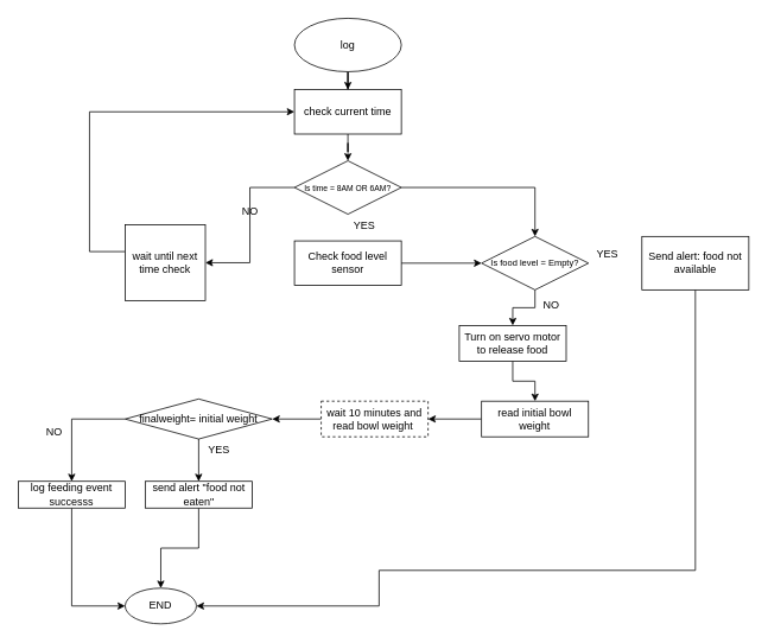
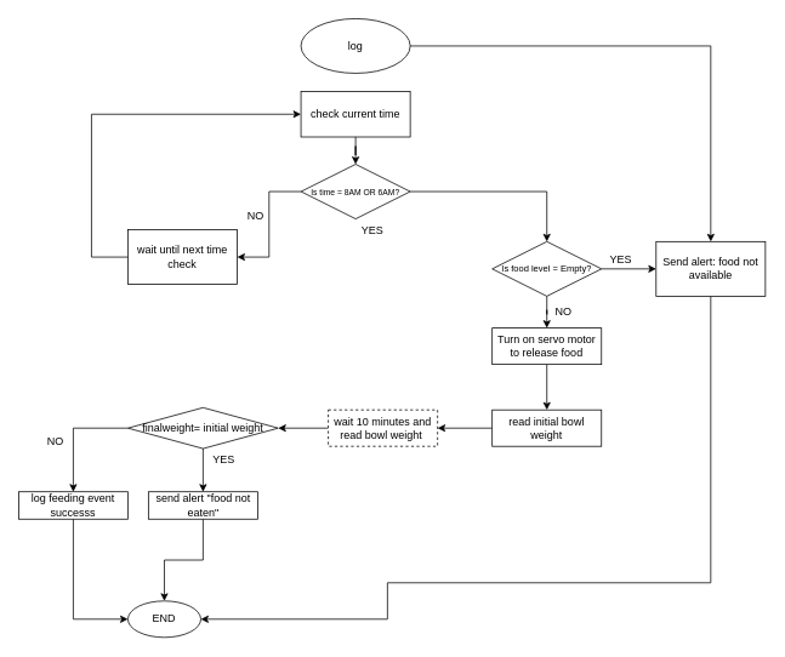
  <mxCell id="0" />
  <mxCell id="1" parent="0" />
- <mxCell id="2" style="edgeStyle=orthogonalEdgeStyle;rounded=0;orthogonalLoop=1;jettySize=auto;html=1;entryX=0.5;entryY=0;entryDx=0;entryDy=0;" edge="1" parent="1" source="3" target="5"><mxGeometry relative="1" as="geometry" /></mxCell>
+ <mxCell id="2" style="edgeStyle=orthogonalEdgeStyle;rounded=0;orthogonalLoop=1;jettySize=auto;html=1;" edge="1" parent="1" source="3" target="17"><mxGeometry relative="1" as="geometry" /></mxCell>
  <mxCell id="3" value="log" style="ellipse;whiteSpace=wrap;html=1;" vertex="1" parent="1"><mxGeometry x="330" y="20" width="120" height="60" as="geometry" /></mxCell>
  <mxCell id="4" style="edgeStyle=orthogonalEdgeStyle;rounded=0;orthogonalLoop=1;jettySize=auto;html=1;entryX=0.5;entryY=0;entryDx=0;entryDy=0;" edge="1" parent="1" source="5" target="8"><mxGeometry relative="1" as="geometry" /></mxCell>
  <mxCell id="5" value="check current time" style="rounded=0;whiteSpace=wrap;html=1;" vertex="1" parent="1"><mxGeometry x="330" y="100" width="120" height="50" as="geometry" /></mxCell>
  <mxCell id="6" style="edgeStyle=orthogonalEdgeStyle;rounded=0;orthogonalLoop=1;jettySize=auto;html=1;" edge="1" parent="1" source="8" target="13"><mxGeometry relative="1" as="geometry" /></mxCell>
  <mxCell id="7" style="edgeStyle=orthogonalEdgeStyle;rounded=0;orthogonalLoop=1;jettySize=auto;html=1;entryX=1;entryY=0.5;entryDx=0;entryDy=0;" edge="1" parent="1" source="8" target="37"><mxGeometry relative="1" as="geometry" /></mxCell>
  <mxCell id="8" value="&lt;font style=&quot;font-size: 9px;&quot;&gt;Is time = 8AM OR 6AM?&lt;/font&gt;" style="rhombus;whiteSpace=wrap;html=1;" vertex="1" parent="1"><mxGeometry x="330" y="180" width="120" height="60" as="geometry" /></mxCell>
- <mxCell id="9" style="edgeStyle=orthogonalEdgeStyle;rounded=0;orthogonalLoop=1;jettySize=auto;html=1;entryX=0;entryY=0.5;entryDx=0;entryDy=0;" edge="1" parent="1" source="10" target="13"><mxGeometry relative="1" as="geometry" /></mxCell>
- <mxCell id="10" value="Check food level sensor" style="rounded=0;whiteSpace=wrap;html=1;" vertex="1" parent="1"><mxGeometry x="330" y="270" width="120" height="50" as="geometry" /></mxCell>
  <mxCell id="11" value="" style="edgeStyle=orthogonalEdgeStyle;rounded=0;orthogonalLoop=1;jettySize=auto;html=1;" edge="1" parent="1" source="13" target="15"><mxGeometry relative="1" as="geometry" /></mxCell>
+ <mxCell id="12" value="" style="edgeStyle=orthogonalEdgeStyle;rounded=0;orthogonalLoop=1;jettySize=auto;html=1;" edge="1" parent="1" source="13" target="17"><mxGeometry relative="1" as="geometry" /></mxCell>
  <mxCell id="13" value="&lt;font size=&quot;1&quot;&gt;Is food level = Empty?&lt;/font&gt;" style="rhombus;whiteSpace=wrap;html=1;" vertex="1" parent="1"><mxGeometry x="540" y="265" width="120" height="60" as="geometry" /></mxCell>
  <mxCell id="14" value="" style="edgeStyle=orthogonalEdgeStyle;rounded=0;orthogonalLoop=1;jettySize=auto;html=1;" edge="1" parent="1" source="15" target="19"><mxGeometry relative="1" as="geometry" /></mxCell>
- <mxCell id="15" value="Turn on servo motor to release food" style="whiteSpace=wrap;html=1;" vertex="1" parent="1"><mxGeometry x="515" y="365" width="120" height="40" as="geometry" /></mxCell>
+ <mxCell id="15" value="Turn on servo motor to release food" style="whiteSpace=wrap;html=1;" vertex="1" parent="1"><mxGeometry x="540" y="360" width="120" height="40" as="geometry" /></mxCell>
  <mxCell id="16" style="edgeStyle=orthogonalEdgeStyle;rounded=0;orthogonalLoop=1;jettySize=auto;html=1;entryX=1;entryY=0.5;entryDx=0;entryDy=0;" edge="1" parent="1" source="17" target="22"><mxGeometry relative="1" as="geometry"><Array as="points"><mxPoint x="780" y="640" /><mxPoint x="425" y="640" /></Array></mxGeometry></mxCell>
  <mxCell id="17" value="Send alert: food not available" style="whiteSpace=wrap;html=1;" vertex="1" parent="1"><mxGeometry x="720" y="265" width="120" height="60" as="geometry" /></mxCell>
  <mxCell id="18" value="" style="edgeStyle=orthogonalEdgeStyle;rounded=0;orthogonalLoop=1;jettySize=auto;html=1;" edge="1" parent="1" source="19" target="21"><mxGeometry relative="1" as="geometry" /></mxCell>
  <mxCell id="19" value="read initial bowl weight" style="whiteSpace=wrap;html=1;" vertex="1" parent="1"><mxGeometry x="540" y="450" width="120" height="40" as="geometry" /></mxCell>
  <mxCell id="20" style="edgeStyle=orthogonalEdgeStyle;rounded=0;orthogonalLoop=1;jettySize=auto;html=1;entryX=1;entryY=0.5;entryDx=0;entryDy=0;" edge="1" parent="1" source="21" target="29"><mxGeometry relative="1" as="geometry" /></mxCell>
  <mxCell id="21" value="wait 10 minutes and read bowl weight&amp;nbsp;" style="whiteSpace=wrap;html=1;dashed=1;" vertex="1" parent="1"><mxGeometry x="360" y="450" width="120" height="40" as="geometry" /></mxCell>
  <mxCell id="22" value="END" style="ellipse;whiteSpace=wrap;html=1;" vertex="1" parent="1"><mxGeometry x="140" y="660" width="80" height="40" as="geometry" /></mxCell>
  <mxCell id="23" value="&amp;nbsp; &amp;nbsp; &amp;nbsp;YES" style="text;html=1;align=center;verticalAlign=middle;resizable=0;points=[];autosize=1;strokeColor=none;fillColor=none;" vertex="1" parent="1"><mxGeometry x="370" y="238" width="60" height="30" as="geometry" /></mxCell>
  <mxCell id="24" value="NO" style="text;html=1;align=center;verticalAlign=middle;resizable=0;points=[];autosize=1;strokeColor=none;fillColor=none;" vertex="1" parent="1"><mxGeometry x="260" y="222" width="40" height="30" as="geometry" /></mxCell>
  <mxCell id="25" value="YES&lt;div&gt;&lt;br&gt;&lt;/div&gt;" style="text;html=1;align=center;verticalAlign=middle;resizable=0;points=[];autosize=1;strokeColor=none;fillColor=none;" vertex="1" parent="1"><mxGeometry x="656" y="272" width="50" height="40" as="geometry" /></mxCell>
  <mxCell id="26" value="NO" style="text;html=1;align=center;verticalAlign=middle;resizable=0;points=[];autosize=1;strokeColor=none;fillColor=none;" vertex="1" parent="1"><mxGeometry x="598" y="328" width="40" height="30" as="geometry" /></mxCell>
  <mxCell id="27" style="edgeStyle=orthogonalEdgeStyle;rounded=0;orthogonalLoop=1;jettySize=auto;html=1;entryX=0.5;entryY=0;entryDx=0;entryDy=0;exitX=0;exitY=0.5;exitDx=0;exitDy=0;" edge="1" parent="1" source="29" target="34"><mxGeometry relative="1" as="geometry" /></mxCell>
  <mxCell id="28" style="edgeStyle=orthogonalEdgeStyle;rounded=0;orthogonalLoop=1;jettySize=auto;html=1;" edge="1" parent="1" source="29" target="31"><mxGeometry relative="1" as="geometry" /></mxCell>
  <mxCell id="29" value="finalweight= initial weight" style="rhombus;whiteSpace=wrap;html=1;" vertex="1" parent="1"><mxGeometry x="140" y="447.5" width="165" height="45" as="geometry" /></mxCell>
  <mxCell id="30" value="" style="edgeStyle=orthogonalEdgeStyle;rounded=0;orthogonalLoop=1;jettySize=auto;html=1;" edge="1" parent="1" source="31" target="22"><mxGeometry relative="1" as="geometry" /></mxCell>
  <mxCell id="31" value="send alert &quot;food not eaten&quot;" style="whiteSpace=wrap;html=1;" vertex="1" parent="1"><mxGeometry x="162.5" y="540" width="120" height="30" as="geometry" /></mxCell>
  <mxCell id="32" value="YES" style="text;html=1;align=center;verticalAlign=middle;resizable=0;points=[];autosize=1;strokeColor=none;fillColor=none;" vertex="1" parent="1"><mxGeometry x="220" y="490" width="50" height="30" as="geometry" /></mxCell>
  <mxCell id="33" style="edgeStyle=orthogonalEdgeStyle;rounded=0;orthogonalLoop=1;jettySize=auto;html=1;entryX=0;entryY=0.5;entryDx=0;entryDy=0;" edge="1" parent="1" source="34" target="22"><mxGeometry relative="1" as="geometry" /></mxCell>
  <mxCell id="34" value="log feeding event successs" style="whiteSpace=wrap;html=1;" vertex="1" parent="1"><mxGeometry x="20" y="540" width="120" height="30" as="geometry" /></mxCell>
  <mxCell id="35" value="NO" style="text;html=1;align=center;verticalAlign=middle;resizable=0;points=[];autosize=1;strokeColor=none;fillColor=none;" vertex="1" parent="1"><mxGeometry x="40" y="470" width="40" height="30" as="geometry" /></mxCell>
  <mxCell id="36" style="edgeStyle=orthogonalEdgeStyle;rounded=0;orthogonalLoop=1;jettySize=auto;html=1;entryX=0;entryY=0.5;entryDx=0;entryDy=0;" edge="1" parent="1" source="37" target="5"><mxGeometry relative="1" as="geometry"><Array as="points"><mxPoint x="100" y="282" /><mxPoint x="100" y="125" /></Array></mxGeometry></mxCell>
- <mxCell id="37" value="wait until next time check" style="whiteSpace=wrap;html=1;" vertex="1" parent="1"><mxGeometry x="140" y="252" width="90" height="85" as="geometry" /></mxCell>
+ <mxCell id="37" value="wait until next time check" style="whiteSpace=wrap;html=1;" vertex="1" parent="1"><mxGeometry x="140" y="252" width="120" height="60" as="geometry" /></mxCell>
